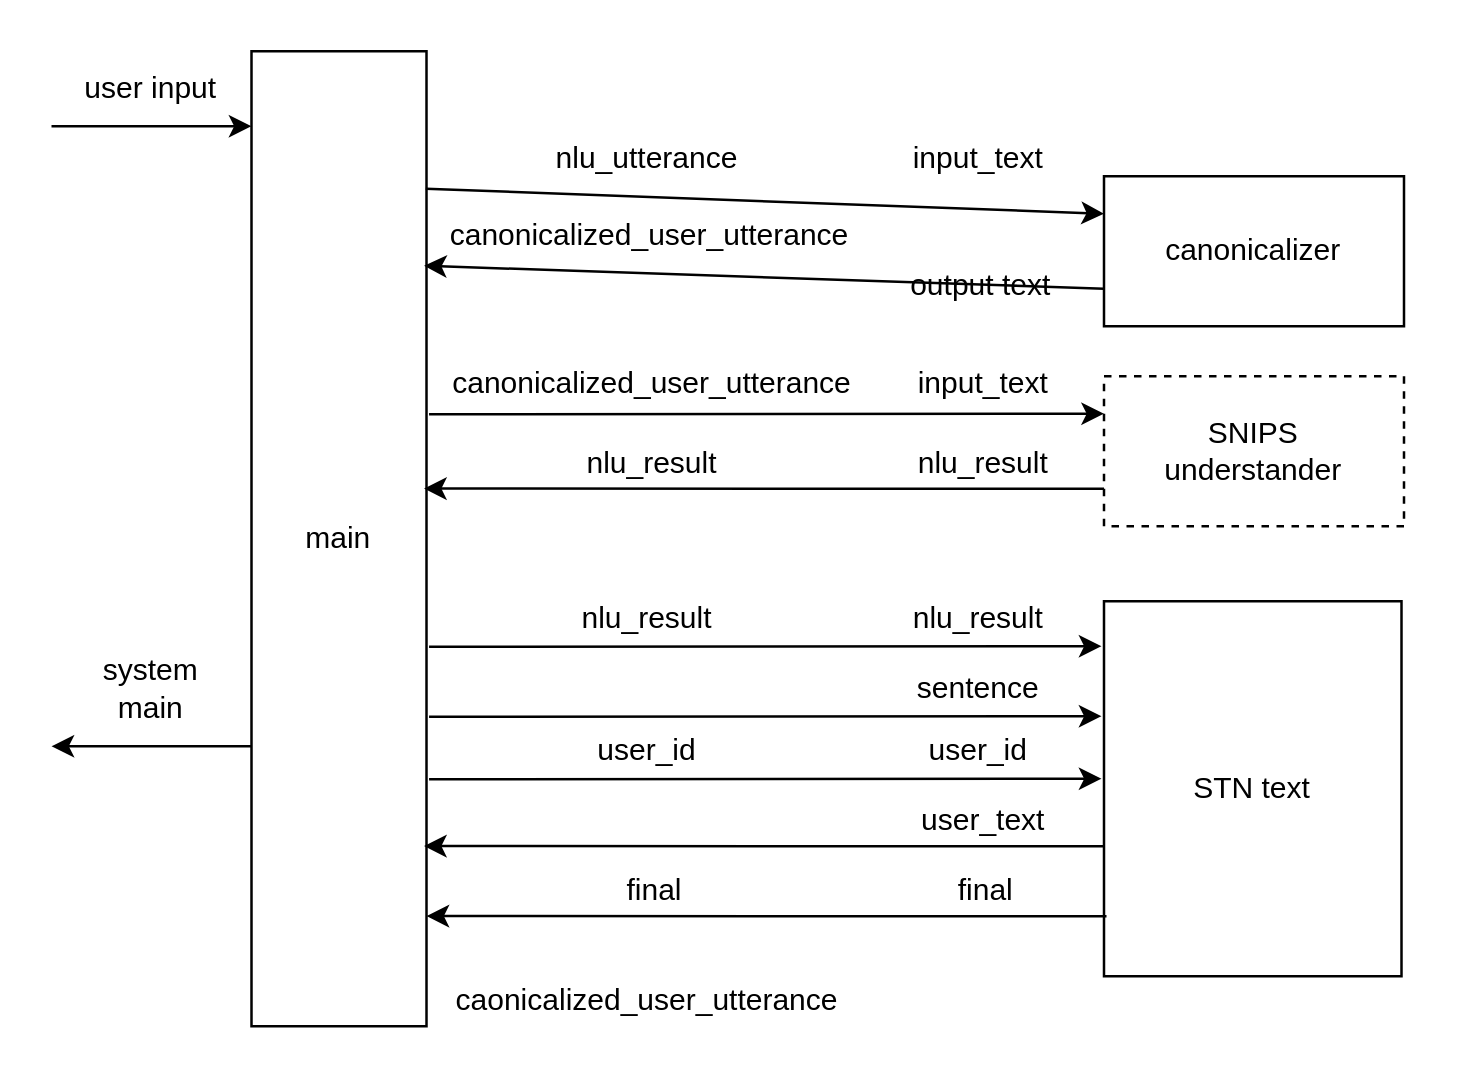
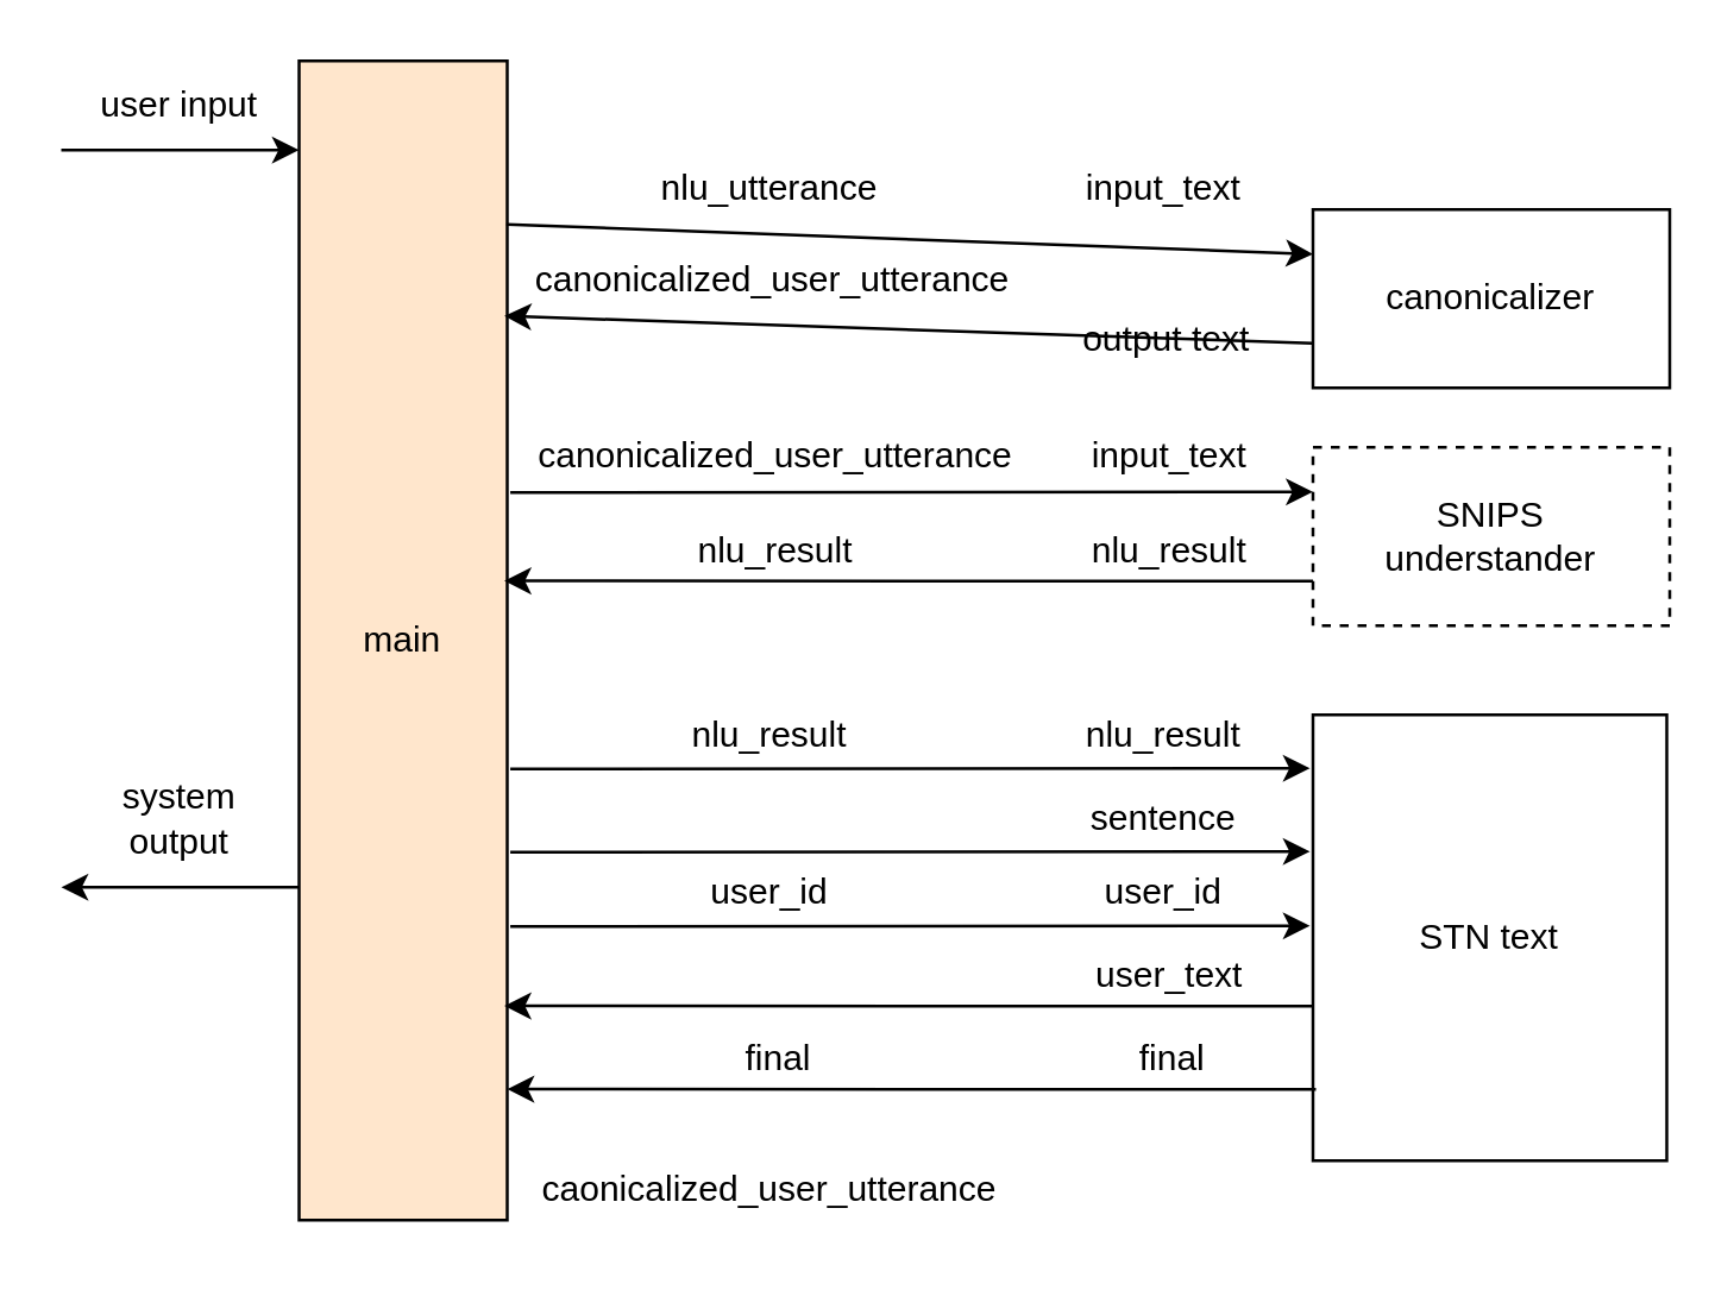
  <mxCell id="0" />
  <mxCell id="1" parent="0" />
- <mxCell id="2" value="main" style="rounded=0;whiteSpace=wrap;html=1;" parent="1" vertex="1"><mxGeometry x="100" y="20" width="70" height="390" as="geometry" /></mxCell>
+ <mxCell id="2" value="main" style="rounded=0;whiteSpace=wrap;html=1;fillColor=#ffe6cc;" parent="1" vertex="1"><mxGeometry x="100" y="20" width="70" height="390" as="geometry" /></mxCell>
  <mxCell id="3" value="canonicalizer" style="rounded=0;whiteSpace=wrap;html=1;" parent="1" vertex="1"><mxGeometry x="441" y="70" width="120" height="60" as="geometry" /></mxCell>
  <mxCell id="4" value="SNIPS &lt;br&gt;understander" style="rounded=0;whiteSpace=wrap;html=1;dashed=1;" parent="1" vertex="1"><mxGeometry x="441" y="150" width="120" height="60" as="geometry" /></mxCell>
  <mxCell id="5" value="STN text" style="rounded=0;whiteSpace=wrap;html=1;" parent="1" vertex="1"><mxGeometry x="441" y="240" width="119" height="150" as="geometry" /></mxCell>
  <mxCell id="6" value="" style="endArrow=classic;html=1;rounded=0;exitX=0.996;exitY=0.141;exitDx=0;exitDy=0;exitPerimeter=0;entryX=0;entryY=0.25;entryDx=0;entryDy=0;" parent="1" source="2" target="3" edge="1"><mxGeometry width="50" height="50" relative="1" as="geometry"><mxPoint x="250" y="190" as="sourcePoint" /><mxPoint x="440" y="70" as="targetPoint" /></mxGeometry></mxCell>
  <mxCell id="7" value="" style="endArrow=classic;html=1;rounded=0;exitX=0;exitY=0.75;exitDx=0;exitDy=0;entryX=0.986;entryY=0.22;entryDx=0;entryDy=0;entryPerimeter=0;" parent="1" source="3" target="2" edge="1"><mxGeometry width="50" height="50" relative="1" as="geometry"><mxPoint x="171.03" y="167.18" as="sourcePoint" /><mxPoint x="223" y="167" as="targetPoint" /></mxGeometry></mxCell>
  <mxCell id="8" value="" style="endArrow=classic;html=1;rounded=0;exitX=1.029;exitY=0.178;exitDx=0;exitDy=0;exitPerimeter=0;entryX=0;entryY=0.25;entryDx=0;entryDy=0;" parent="1" edge="1" target="4"><mxGeometry width="50" height="50" relative="1" as="geometry"><mxPoint x="171.03" y="165.18" as="sourcePoint" /><mxPoint x="299" y="165" as="targetPoint" /></mxGeometry></mxCell>
  <mxCell id="9" value="" style="endArrow=classic;html=1;rounded=0;exitX=0;exitY=0.75;exitDx=0;exitDy=0;entryX=1;entryY=0.274;entryDx=0;entryDy=0;entryPerimeter=0;" parent="1" edge="1" source="4"><mxGeometry width="50" height="50" relative="1" as="geometry"><mxPoint x="299" y="195" as="sourcePoint" /><mxPoint x="169" y="194.94" as="targetPoint" /></mxGeometry></mxCell>
  <mxCell id="10" value="" style="endArrow=classic;html=1;rounded=0;exitX=1.029;exitY=0.178;exitDx=0;exitDy=0;exitPerimeter=0;" parent="1" edge="1"><mxGeometry width="50" height="50" relative="1" as="geometry"><mxPoint x="171.03" y="258.18" as="sourcePoint" /><mxPoint x="440" y="258" as="targetPoint" /></mxGeometry></mxCell>
  <mxCell id="11" value="" style="endArrow=classic;html=1;rounded=0;entryX=0;entryY=0.25;entryDx=0;entryDy=0;" parent="1" edge="1"><mxGeometry width="50" height="50" relative="1" as="geometry"><mxPoint x="20" y="50" as="sourcePoint" /><mxPoint x="100" y="50" as="targetPoint" /></mxGeometry></mxCell>
  <mxCell id="12" value="" style="endArrow=classic;html=1;rounded=0;exitX=0;exitY=0.75;exitDx=0;exitDy=0;" parent="1" edge="1"><mxGeometry width="50" height="50" relative="1" as="geometry"><mxPoint x="100" y="298" as="sourcePoint" /><mxPoint x="20" y="298" as="targetPoint" /></mxGeometry></mxCell>
  <mxCell id="13" value="user input" style="text;html=1;strokeColor=none;fillColor=none;align=center;verticalAlign=middle;whiteSpace=wrap;rounded=0;" parent="1" vertex="1"><mxGeometry x="30" y="20" width="60" height="30" as="geometry" /></mxCell>
- <mxCell id="14" value="system main" style="text;html=1;strokeColor=none;fillColor=none;align=center;verticalAlign=middle;whiteSpace=wrap;rounded=0;" parent="1" vertex="1"><mxGeometry x="30" y="260" width="60" height="30" as="geometry" /></mxCell>
+ <mxCell id="14" value="system output" style="text;html=1;strokeColor=none;fillColor=none;align=center;verticalAlign=middle;whiteSpace=wrap;rounded=0;" parent="1" vertex="1"><mxGeometry x="30" y="260" width="60" height="30" as="geometry" /></mxCell>
  <mxCell id="15" value="input_text" style="text;html=1;strokeColor=none;fillColor=none;align=center;verticalAlign=middle;whiteSpace=wrap;rounded=0;" vertex="1" parent="1"><mxGeometry x="361" y="47.5" width="60" height="30" as="geometry" /></mxCell>
  <mxCell id="16" value="nlu_utterance" style="text;html=1;strokeColor=none;fillColor=none;align=center;verticalAlign=middle;whiteSpace=wrap;rounded=0;" vertex="1" parent="1"><mxGeometry x="216" y="51" width="85" height="23" as="geometry" /></mxCell>
  <mxCell id="17" value="canonicalized_user_utterance" style="text;html=1;strokeColor=none;fillColor=none;align=center;verticalAlign=middle;whiteSpace=wrap;rounded=0;" vertex="1" parent="1"><mxGeometry x="217" y="82" width="85" height="23" as="geometry" /></mxCell>
  <mxCell id="18" value="output text" style="text;html=1;strokeColor=none;fillColor=none;align=center;verticalAlign=middle;whiteSpace=wrap;rounded=0;" vertex="1" parent="1"><mxGeometry x="362" y="98.5" width="60" height="30" as="geometry" /></mxCell>
  <mxCell id="19" value="canonicalized_user_utterance" style="text;html=1;strokeColor=none;fillColor=none;align=center;verticalAlign=middle;whiteSpace=wrap;rounded=0;" vertex="1" parent="1"><mxGeometry x="218" y="141" width="85" height="23" as="geometry" /></mxCell>
  <mxCell id="20" value="input_text" style="text;html=1;strokeColor=none;fillColor=none;align=center;verticalAlign=middle;whiteSpace=wrap;rounded=0;" vertex="1" parent="1"><mxGeometry x="363" y="137.5" width="60" height="30" as="geometry" /></mxCell>
  <mxCell id="21" value="nlu_result" style="text;html=1;strokeColor=none;fillColor=none;align=center;verticalAlign=middle;whiteSpace=wrap;rounded=0;" vertex="1" parent="1"><mxGeometry x="218" y="173" width="85" height="23" as="geometry" /></mxCell>
  <mxCell id="22" value="nlu_result" style="text;html=1;strokeColor=none;fillColor=none;align=center;verticalAlign=middle;whiteSpace=wrap;rounded=0;" vertex="1" parent="1"><mxGeometry x="363" y="169.5" width="60" height="30" as="geometry" /></mxCell>
  <mxCell id="23" value="nlu_result" style="text;html=1;strokeColor=none;fillColor=none;align=center;verticalAlign=middle;whiteSpace=wrap;rounded=0;" vertex="1" parent="1"><mxGeometry x="216" y="235.5" width="85" height="23" as="geometry" /></mxCell>
  <mxCell id="24" value="nlu_result" style="text;html=1;strokeColor=none;fillColor=none;align=center;verticalAlign=middle;whiteSpace=wrap;rounded=0;" vertex="1" parent="1"><mxGeometry x="361" y="232" width="60" height="30" as="geometry" /></mxCell>
  <mxCell id="25" value="" style="endArrow=classic;html=1;rounded=0;exitX=1.029;exitY=0.178;exitDx=0;exitDy=0;exitPerimeter=0;" edge="1" parent="1"><mxGeometry width="50" height="50" relative="1" as="geometry"><mxPoint x="171.03" y="286.18" as="sourcePoint" /><mxPoint x="440" y="286" as="targetPoint" /></mxGeometry></mxCell>
  <mxCell id="26" value="caonicalized_user_utterance" style="text;html=1;strokeColor=none;fillColor=none;align=center;verticalAlign=middle;whiteSpace=wrap;rounded=0;" vertex="1" parent="1"><mxGeometry x="216" y="388.5" width="85" height="23" as="geometry" /></mxCell>
  <mxCell id="27" value="sentence" style="text;html=1;strokeColor=none;fillColor=none;align=center;verticalAlign=middle;whiteSpace=wrap;rounded=0;" vertex="1" parent="1"><mxGeometry x="361" y="260" width="60" height="30" as="geometry" /></mxCell>
  <mxCell id="28" value="user_id" style="text;html=1;strokeColor=none;fillColor=none;align=center;verticalAlign=middle;whiteSpace=wrap;rounded=0;" vertex="1" parent="1"><mxGeometry x="216" y="288.5" width="85" height="23" as="geometry" /></mxCell>
  <mxCell id="29" value="" style="endArrow=classic;html=1;rounded=0;exitX=1.029;exitY=0.178;exitDx=0;exitDy=0;exitPerimeter=0;" edge="1" parent="1"><mxGeometry width="50" height="50" relative="1" as="geometry"><mxPoint x="171.03" y="311.18" as="sourcePoint" /><mxPoint x="440" y="311" as="targetPoint" /></mxGeometry></mxCell>
  <mxCell id="30" value="user_id" style="text;html=1;strokeColor=none;fillColor=none;align=center;verticalAlign=middle;whiteSpace=wrap;rounded=0;" vertex="1" parent="1"><mxGeometry x="361" y="285" width="60" height="30" as="geometry" /></mxCell>
  <mxCell id="31" value="user_text" style="text;html=1;strokeColor=none;fillColor=none;align=center;verticalAlign=middle;whiteSpace=wrap;rounded=0;" vertex="1" parent="1"><mxGeometry x="363" y="312.5" width="60" height="30" as="geometry" /></mxCell>
  <mxCell id="32" value="" style="endArrow=classic;html=1;rounded=0;exitX=0;exitY=0.75;exitDx=0;exitDy=0;entryX=1;entryY=0.274;entryDx=0;entryDy=0;entryPerimeter=0;" edge="1" parent="1"><mxGeometry width="50" height="50" relative="1" as="geometry"><mxPoint x="441" y="338" as="sourcePoint" /><mxPoint x="169" y="337.94" as="targetPoint" /></mxGeometry></mxCell>
  <mxCell id="33" value="final" style="text;html=1;strokeColor=none;fillColor=none;align=center;verticalAlign=middle;whiteSpace=wrap;rounded=0;" vertex="1" parent="1"><mxGeometry x="219" y="344" width="85" height="23" as="geometry" /></mxCell>
  <mxCell id="34" value="final" style="text;html=1;strokeColor=none;fillColor=none;align=center;verticalAlign=middle;whiteSpace=wrap;rounded=0;" vertex="1" parent="1"><mxGeometry x="364" y="340.5" width="60" height="30" as="geometry" /></mxCell>
  <mxCell id="35" value="" style="endArrow=classic;html=1;rounded=0;exitX=0;exitY=0.75;exitDx=0;exitDy=0;entryX=1;entryY=0.274;entryDx=0;entryDy=0;entryPerimeter=0;" edge="1" parent="1"><mxGeometry width="50" height="50" relative="1" as="geometry"><mxPoint x="442" y="366" as="sourcePoint" /><mxPoint x="170" y="365.94" as="targetPoint" /></mxGeometry></mxCell>
